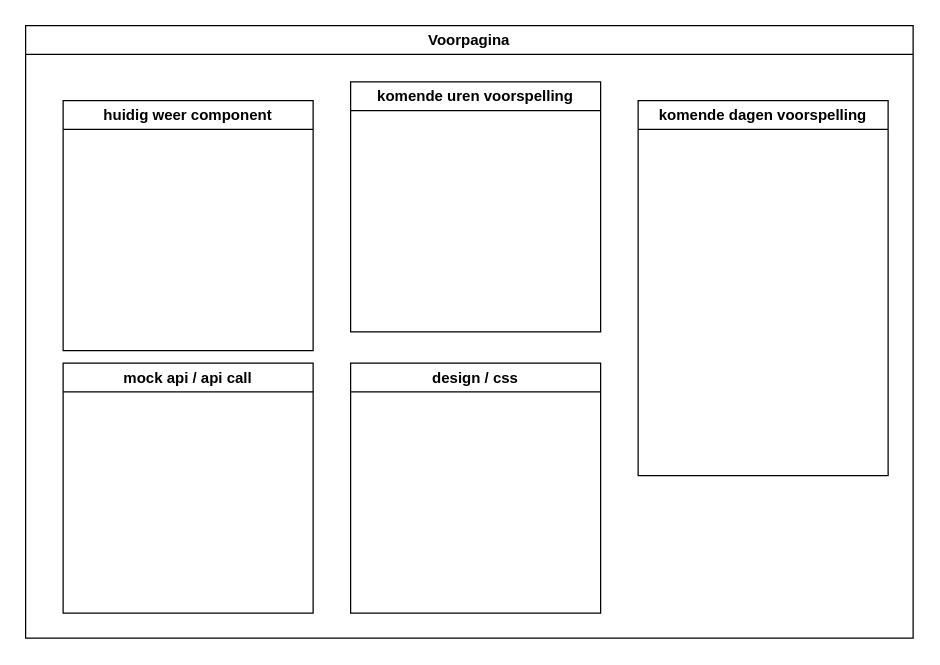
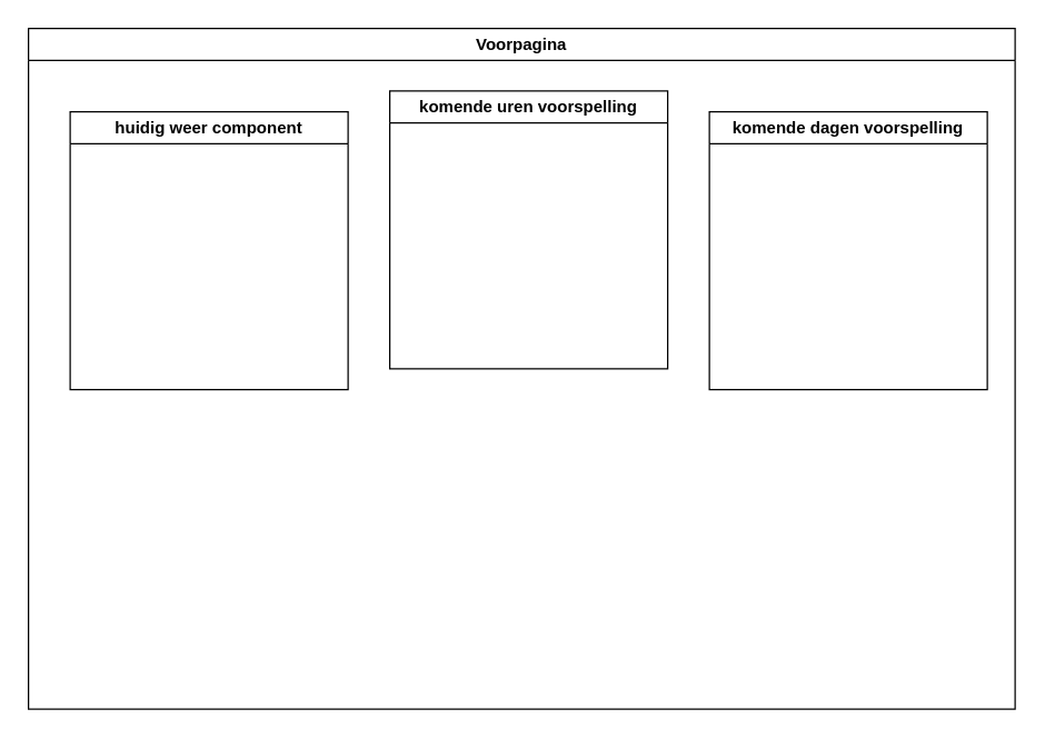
  <mxCell id="0" />
  <mxCell id="1" parent="0" />
  <mxCell id="2" value="Voorpagina" style="swimlane;whiteSpace=wrap;html=1;" vertex="1" parent="1"><mxGeometry x="20" y="20" width="710" height="490" as="geometry" /></mxCell>
  <mxCell id="3" value="komende uren voorspelling " style="swimlane;whiteSpace=wrap;html=1;" vertex="1" parent="2"><mxGeometry x="260" y="45" width="200" height="200" as="geometry" /></mxCell>
  <mxCell id="4" value="huidig weer component " style="swimlane;whiteSpace=wrap;html=1;" vertex="1" parent="2"><mxGeometry x="30" y="60" width="200" height="200" as="geometry" /></mxCell>
- <mxCell id="5" value=" komende dagen voorspelling " style="swimlane;whiteSpace=wrap;html=1;" vertex="1" parent="2"><mxGeometry x="490" y="60" width="200" height="300" as="geometry" /></mxCell>
- <mxCell id="6" value="mock api / api call" style="swimlane;whiteSpace=wrap;html=1;" vertex="1" parent="2"><mxGeometry x="30" y="270" width="200" height="200" as="geometry" /></mxCell>
- <mxCell id="7" value="design / css" style="swimlane;whiteSpace=wrap;html=1;" vertex="1" parent="2"><mxGeometry x="260" y="270" width="200" height="200" as="geometry" /></mxCell>
+ <mxCell id="5" value=" komende dagen voorspelling " style="swimlane;whiteSpace=wrap;html=1;" vertex="1" parent="2"><mxGeometry x="490" y="60" width="200" height="200" as="geometry" /></mxCell>
